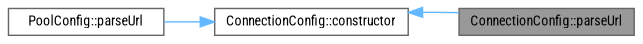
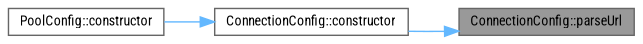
  digraph {
    fontname="Roboto Condensed"
    rankdir=RL
    node [color=grey40 fillcolor=white fontname="Roboto Condensed" fontsize=10 shape=box style=filled]
    edge [color=steelblue1 dir=back fontname="Roboto Condensed" fontsize=10 labelfontname=Helvetica labelfontsize=10 style=solid]
    n1 [color=gray40 fillcolor=grey60 fontcolor=black height=0.2 label="ConnectionConfig::parseUrl" width=0.4]
    n2 [height=0.2 label="ConnectionConfig::constructor" width=0.4]
-   n3 [height=0.2 label="PoolConfig::parseUrl" width=0.4]
-   n2 -> n1
+   n3 [height=0.2 label="PoolConfig::constructor" width=0.4]
+   n1 -> n2
    n2 -> n3
  }
